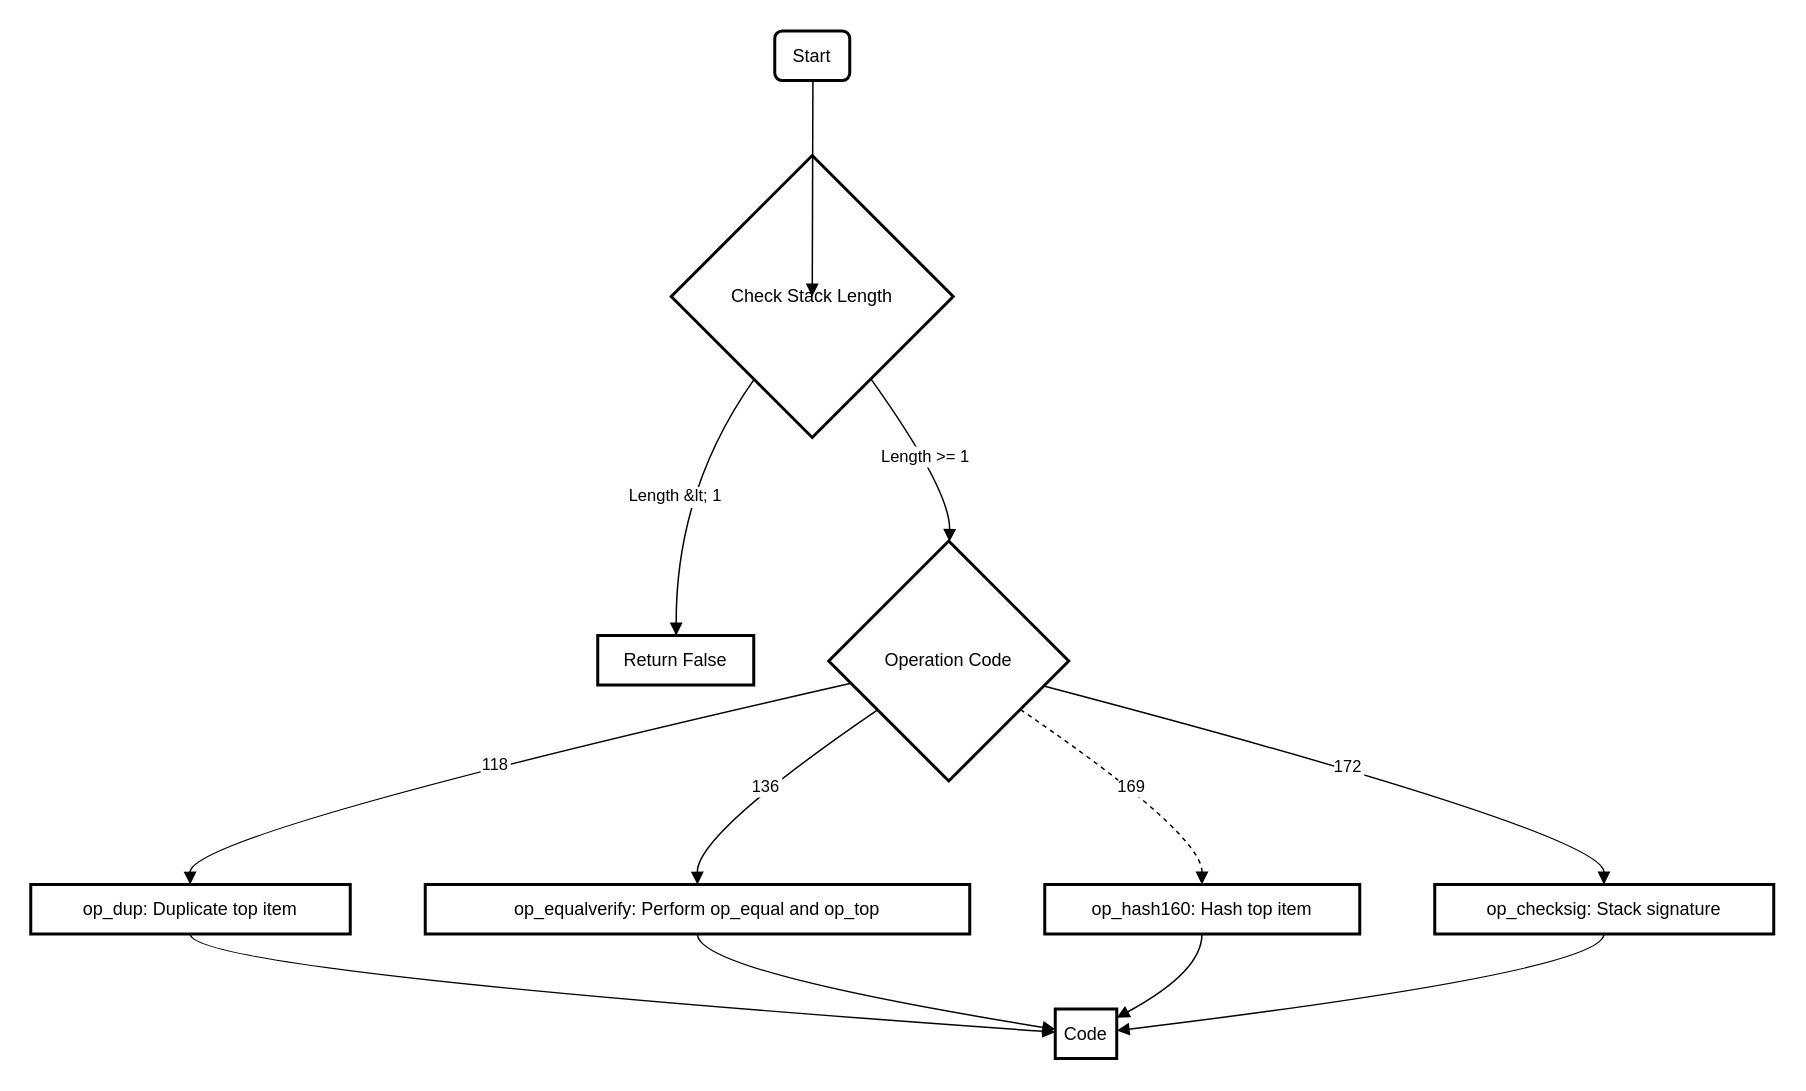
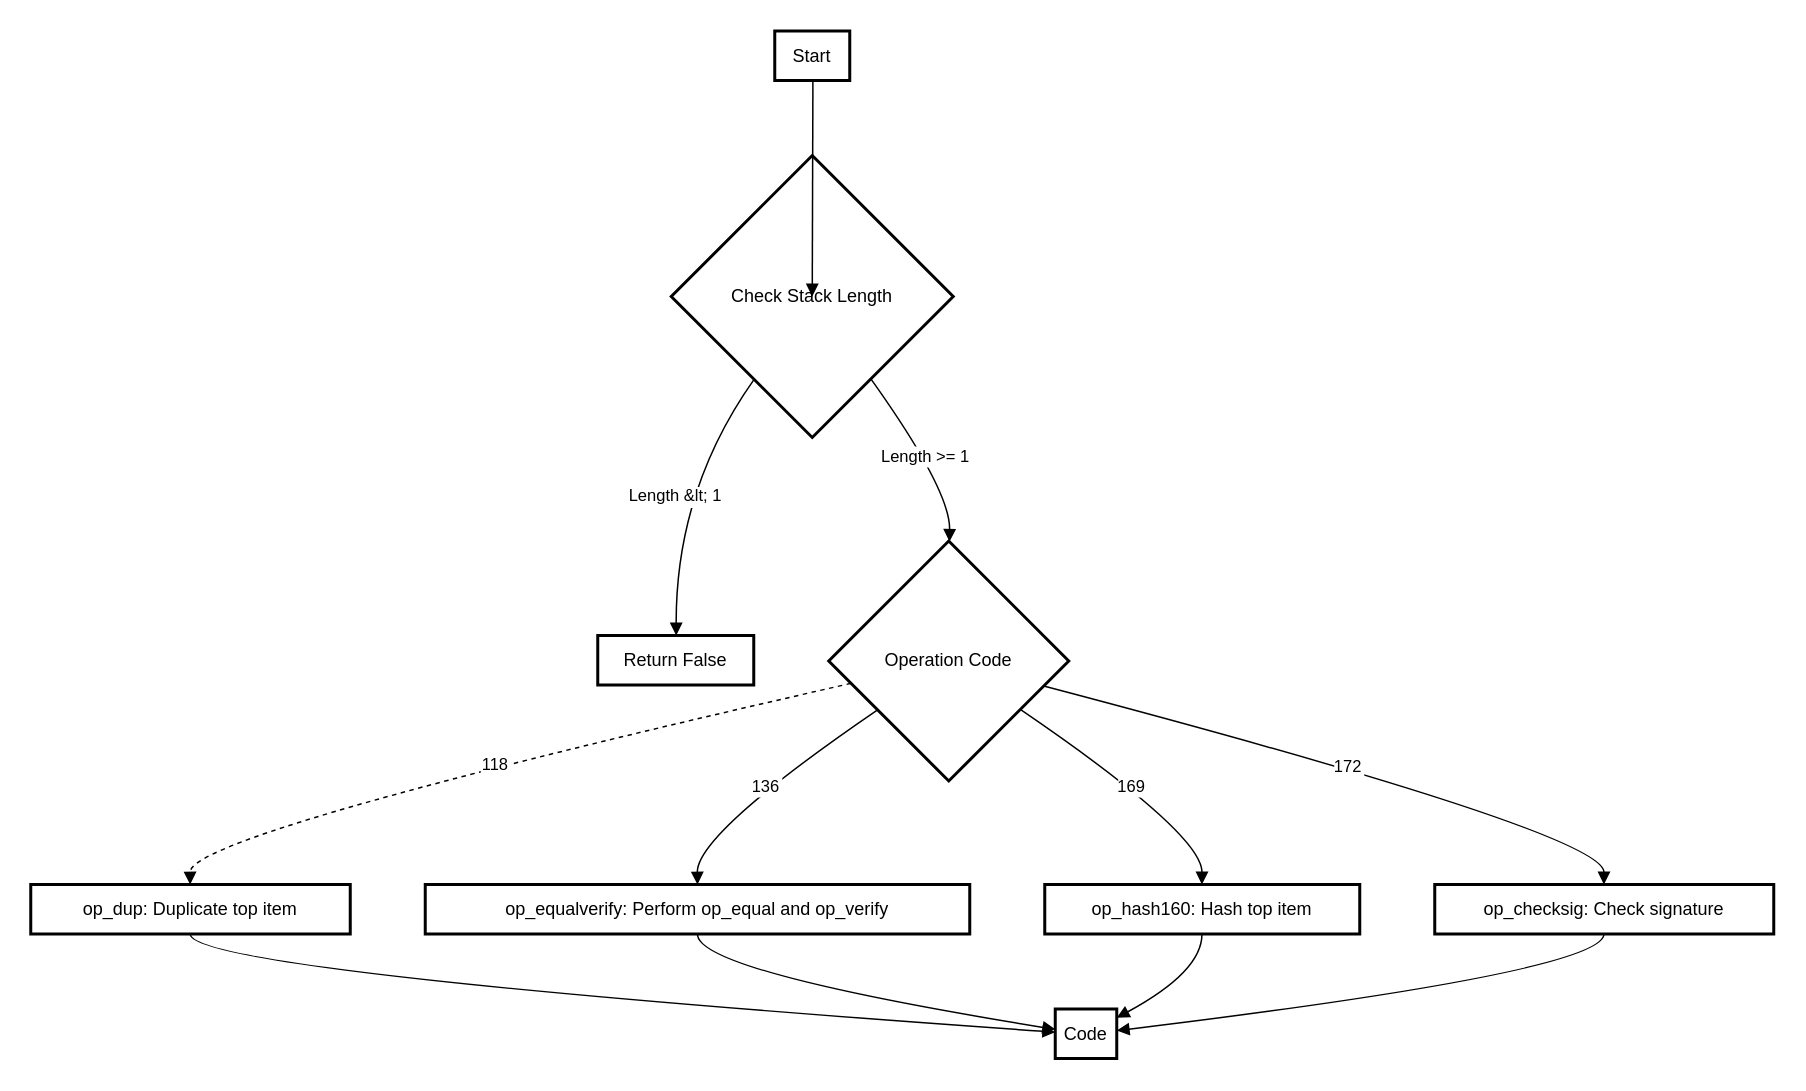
  <mxCell id="0" />
  <mxCell id="1" parent="0" />
- <mxCell id="2" value="Start" style="whiteSpace=wrap;strokeWidth=2;rounded=1;" vertex="1" parent="1"><mxGeometry x="516" y="20" width="50" height="33" as="geometry" /></mxCell>
+ <mxCell id="2" value="Start" style="whiteSpace=wrap;strokeWidth=2;" vertex="1" parent="1"><mxGeometry x="516" y="20" width="50" height="33" as="geometry" /></mxCell>
  <mxCell id="3" value="Check Stack Length" style="rhombus;strokeWidth=2;whiteSpace=wrap;" vertex="1" parent="1"><mxGeometry x="447" y="103" width="188" height="188" as="geometry" /></mxCell>
  <mxCell id="4" value="Return False" style="whiteSpace=wrap;strokeWidth=2;" vertex="1" parent="1"><mxGeometry x="398" y="423" width="104" height="33" as="geometry" /></mxCell>
  <mxCell id="5" value="Operation Code" style="rhombus;strokeWidth=2;whiteSpace=wrap;" vertex="1" parent="1"><mxGeometry x="552" y="360" width="160" height="160" as="geometry" /></mxCell>
  <mxCell id="6" value="op_dup: Duplicate top item" style="whiteSpace=wrap;strokeWidth=2;" vertex="1" parent="1"><mxGeometry x="20" y="589" width="213" height="33" as="geometry" /></mxCell>
- <mxCell id="7" value="op_equalverify: Perform op_equal and op_top" style="whiteSpace=wrap;strokeWidth=2;" vertex="1" parent="1"><mxGeometry x="283" y="589" width="363" height="33" as="geometry" /></mxCell>
+ <mxCell id="7" value="op_equalverify: Perform op_equal and op_verify" style="whiteSpace=wrap;strokeWidth=2;" vertex="1" parent="1"><mxGeometry x="283" y="589" width="363" height="33" as="geometry" /></mxCell>
  <mxCell id="8" value="op_hash160: Hash top item" style="whiteSpace=wrap;strokeWidth=2;" vertex="1" parent="1"><mxGeometry x="696" y="589" width="210" height="33" as="geometry" /></mxCell>
- <mxCell id="9" value="op_checksig: Stack signature" style="whiteSpace=wrap;strokeWidth=2;" vertex="1" parent="1"><mxGeometry x="956" y="589" width="226" height="33" as="geometry" /></mxCell>
+ <mxCell id="9" value="op_checksig: Check signature" style="whiteSpace=wrap;strokeWidth=2;" vertex="1" parent="1"><mxGeometry x="956" y="589" width="226" height="33" as="geometry" /></mxCell>
  <mxCell id="10" value="Code" style="whiteSpace=wrap;strokeWidth=2;" vertex="1" parent="1"><mxGeometry x="703" y="672" width="41" height="33" as="geometry" /></mxCell>
  <mxCell id="11" value="" style="curved=1;startArrow=none;endArrow=block;exitX=0.509;exitY=1.012;entryX=0.502;entryY=0.002;rounded=0;" edge="1" parent="1" source="2" target="3"><mxGeometry relative="1" as="geometry"><Array as="points" /></mxGeometry></mxCell>
  <mxCell id="12" value="Length &amp;lt; 1" style="curved=1;startArrow=none;endArrow=block;exitX=0.147;exitY=1.003;entryX=0.503;entryY=0.015;rounded=0;" edge="1" parent="1" source="3" target="4"><mxGeometry relative="1" as="geometry"><Array as="points"><mxPoint x="450" y="326" /></Array></mxGeometry></mxCell>
  <mxCell id="13" value="Length &gt;= 1" style="curved=1;startArrow=none;endArrow=block;exitX=0.858;exitY=1.003;entryX=0.503;entryY=-1.192e-8;rounded=0;" edge="1" parent="1" source="3" target="5"><mxGeometry relative="1" as="geometry"><Array as="points"><mxPoint x="633" y="326" /></Array></mxGeometry></mxCell>
- <mxCell id="14" value="118" style="curved=1;startArrow=none;endArrow=block;exitX=0.002;exitY=0.614;entryX=0.499;entryY=-0.007;rounded=0;" edge="1" parent="1" source="5" target="6"><mxGeometry relative="1" as="geometry"><Array as="points"><mxPoint x="126" y="555" /></Array></mxGeometry></mxCell>
+ <mxCell id="14" value="118" style="curved=1;startArrow=none;endArrow=block;exitX=0.002;exitY=0.614;entryX=0.499;entryY=-0.007;rounded=0;dashed=1;" edge="1" parent="1" source="5" target="6"><mxGeometry relative="1" as="geometry"><Array as="points"><mxPoint x="126" y="555" /></Array></mxGeometry></mxCell>
  <mxCell id="15" value="136" style="curved=1;startArrow=none;endArrow=block;exitX=0.002;exitY=0.842;entryX=0.5;entryY=-0.007;rounded=0;" edge="1" parent="1" source="5" target="7"><mxGeometry relative="1" as="geometry"><Array as="points"><mxPoint x="464" y="555" /></Array></mxGeometry></mxCell>
- <mxCell id="16" value="169" style="curved=1;startArrow=none;endArrow=block;exitX=1.005;exitY=0.842;entryX=0.499;entryY=-0.007;rounded=0;dashed=1;" edge="1" parent="1" source="5" target="8"><mxGeometry relative="1" as="geometry"><Array as="points"><mxPoint x="801" y="555" /></Array></mxGeometry></mxCell>
+ <mxCell id="16" value="169" style="curved=1;startArrow=none;endArrow=block;exitX=1.005;exitY=0.842;entryX=0.499;entryY=-0.007;rounded=0;" edge="1" parent="1" source="5" target="8"><mxGeometry relative="1" as="geometry"><Array as="points"><mxPoint x="801" y="555" /></Array></mxGeometry></mxCell>
  <mxCell id="17" value="172" style="curved=1;startArrow=none;endArrow=block;exitX=1.005;exitY=0.633;entryX=0.499;entryY=-0.007;rounded=0;" edge="1" parent="1" source="5" target="9"><mxGeometry relative="1" as="geometry"><Array as="points"><mxPoint x="1069" y="555" /></Array></mxGeometry></mxCell>
  <mxCell id="18" value="" style="curved=1;startArrow=none;endArrow=block;exitX=0.499;exitY=1.005;entryX=0.001;entryY=0.468;rounded=0;" edge="1" parent="1" source="6" target="10"><mxGeometry relative="1" as="geometry"><Array as="points"><mxPoint x="126" y="647" /></Array></mxGeometry></mxCell>
  <mxCell id="19" value="" style="curved=1;startArrow=none;endArrow=block;exitX=0.5;exitY=1.005;entryX=0.001;entryY=0.411;rounded=0;" edge="1" parent="1" source="7" target="10"><mxGeometry relative="1" as="geometry"><Array as="points"><mxPoint x="464" y="647" /></Array></mxGeometry></mxCell>
  <mxCell id="20" value="" style="curved=1;startArrow=none;endArrow=block;exitX=0.499;exitY=1.005;entryX=1.007;entryY=0.173;rounded=0;" edge="1" parent="1" source="8" target="10"><mxGeometry relative="1" as="geometry"><Array as="points"><mxPoint x="801" y="647" /></Array></mxGeometry></mxCell>
  <mxCell id="21" value="" style="curved=1;startArrow=none;endArrow=block;exitX=0.499;exitY=1.005;entryX=1.007;entryY=0.436;rounded=0;" edge="1" parent="1" source="9" target="10"><mxGeometry relative="1" as="geometry"><Array as="points"><mxPoint x="1069" y="647" /></Array></mxGeometry></mxCell>
